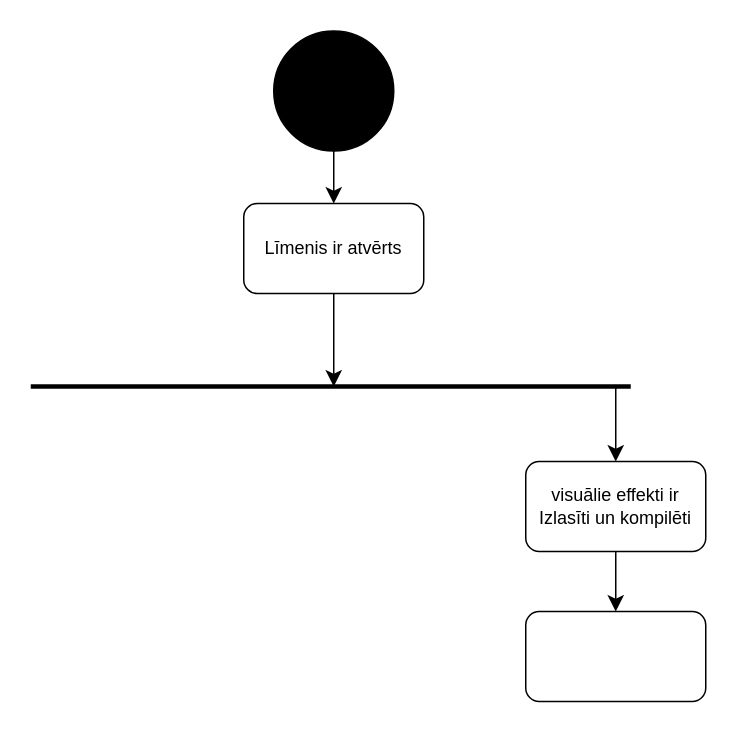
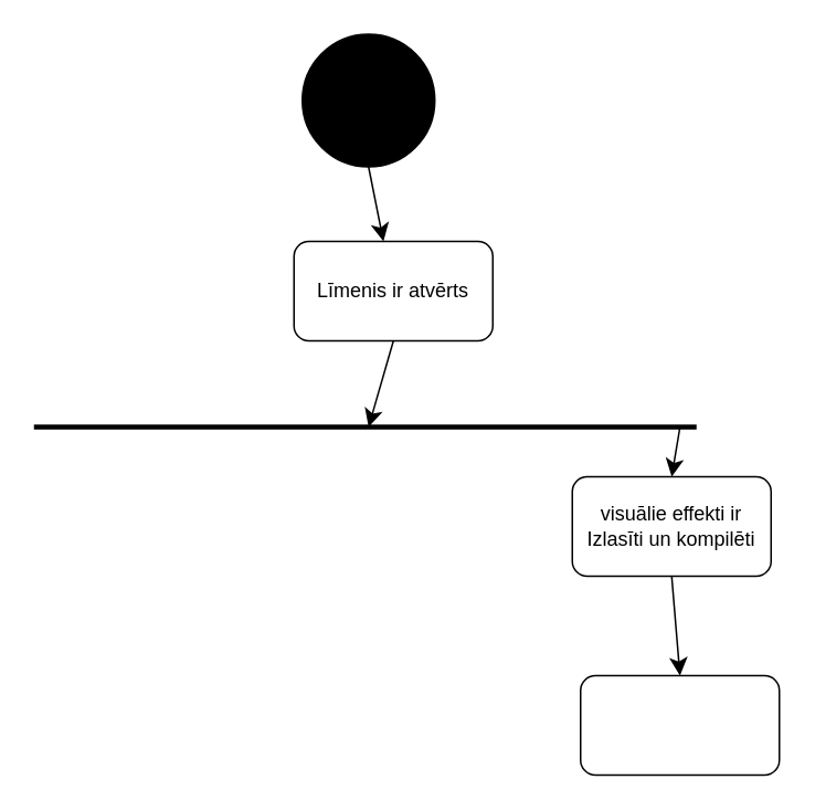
  <mxCell id="0" />
  <mxCell id="1" parent="0" />
  <mxCell id="2" style="edgeStyle=none;curved=1;rounded=0;orthogonalLoop=1;jettySize=auto;html=1;exitX=0.5;exitY=1;exitDx=0;exitDy=0;fontSize=12;startSize=8;endSize=8;" parent="1" source="3" target="5" edge="1"><mxGeometry relative="1" as="geometry" /></mxCell>
  <mxCell id="3" value="" style="ellipse;whiteSpace=wrap;html=1;aspect=fixed;fillColor=#000000;" parent="1" vertex="1"><mxGeometry x="182" y="20" width="80" height="80" as="geometry" /></mxCell>
  <mxCell id="4" style="edgeStyle=none;curved=1;rounded=0;orthogonalLoop=1;jettySize=auto;html=1;exitX=0.5;exitY=1;exitDx=0;exitDy=0;fontSize=12;startSize=8;endSize=8;" edge="1" parent="1" source="5"><mxGeometry relative="1" as="geometry"><mxPoint x="222" y="257" as="targetPoint" /></mxGeometry></mxCell>
- <mxCell id="5" value="Līmenis ir atvērts" style="rounded=1;whiteSpace=wrap;html=1;" parent="1" vertex="1"><mxGeometry x="162" y="135" width="120" height="60" as="geometry" /></mxCell>
+ <mxCell id="5" value="Līmenis ir atvērts" style="rounded=1;whiteSpace=wrap;html=1;" parent="1" vertex="1"><mxGeometry x="177" y="145" width="120" height="60" as="geometry" /></mxCell>
  <mxCell id="6" value="" style="endArrow=none;html=1;rounded=0;fontSize=12;startSize=8;endSize=8;curved=1;strokeWidth=3;" parent="1" edge="1"><mxGeometry width="50" height="50" relative="1" as="geometry"><mxPoint x="20" y="257" as="sourcePoint" /><mxPoint x="420" y="257" as="targetPoint" /></mxGeometry></mxCell>
  <mxCell id="7" style="edgeStyle=none;curved=1;rounded=0;orthogonalLoop=1;jettySize=auto;html=1;exitX=0.5;exitY=1;exitDx=0;exitDy=0;entryX=0.5;entryY=0;entryDx=0;entryDy=0;fontSize=12;startSize=8;endSize=8;" edge="1" parent="1" source="8" target="10"><mxGeometry relative="1" as="geometry" /></mxCell>
- <mxCell id="8" value="visuālie effekti ir Izlasīti un kompilēti" style="rounded=1;whiteSpace=wrap;html=1;" vertex="1" parent="1"><mxGeometry x="350" y="307" width="120" height="60" as="geometry" /></mxCell>
+ <mxCell id="8" value="visuālie effekti ir Izlasīti un kompilēti" style="rounded=1;whiteSpace=wrap;html=1;" vertex="1" parent="1"><mxGeometry x="345" y="287" width="120" height="60" as="geometry" /></mxCell>
  <mxCell id="9" value="" style="endArrow=classic;html=1;rounded=0;fontSize=12;startSize=8;endSize=8;curved=1;entryX=0.5;entryY=0;entryDx=0;entryDy=0;" edge="1" parent="1" target="8"><mxGeometry width="50" height="50" relative="1" as="geometry"><mxPoint x="410" y="257" as="sourcePoint" /><mxPoint x="310" y="317" as="targetPoint" /></mxGeometry></mxCell>
  <mxCell id="10" value="" style="rounded=1;whiteSpace=wrap;html=1;" vertex="1" parent="1"><mxGeometry x="350" y="407" width="120" height="60" as="geometry" /></mxCell>
